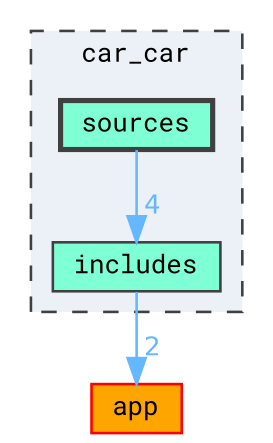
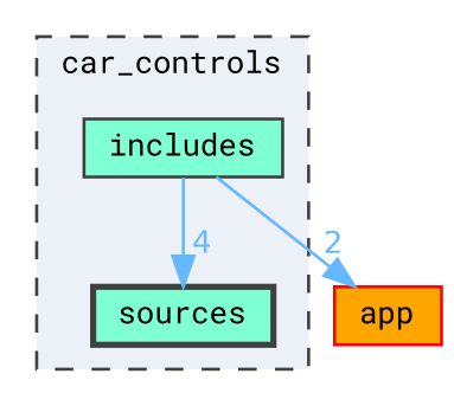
  digraph {
    compound=true
    fontname="Roboto Mono"
    node [color=grey25 fillcolor=aquamarine fontname="Roboto Mono" fontsize=10 shape=box style=filled]
    edge [color=steelblue1 fontcolor=steelblue1 fontname="Roboto Mono" fontsize=10 labeldistance=1.5 labelfontname=Helvetica labelfontsize=10]
    n1 [height=0.2 label=includes width=0.4]
    n2 [height=0.2 label=sources style="filled,bold" width=0.4]
    n3 [color=red fillcolor=orange height=0.2 label=app width=0.4]
    subgraph cluster_1 {
      bgcolor="#ecf0f7"
      fontsize=10
-     label=car_car
+     label=car_controls
      pencolor=grey25
      style="filled,dashed"
      n1
      n2
    }
    n1 -> n3 [headlabel=2]
-   n2 -> n1 [headlabel=4]
+   n1 -> n2 [headlabel=4]
  }
